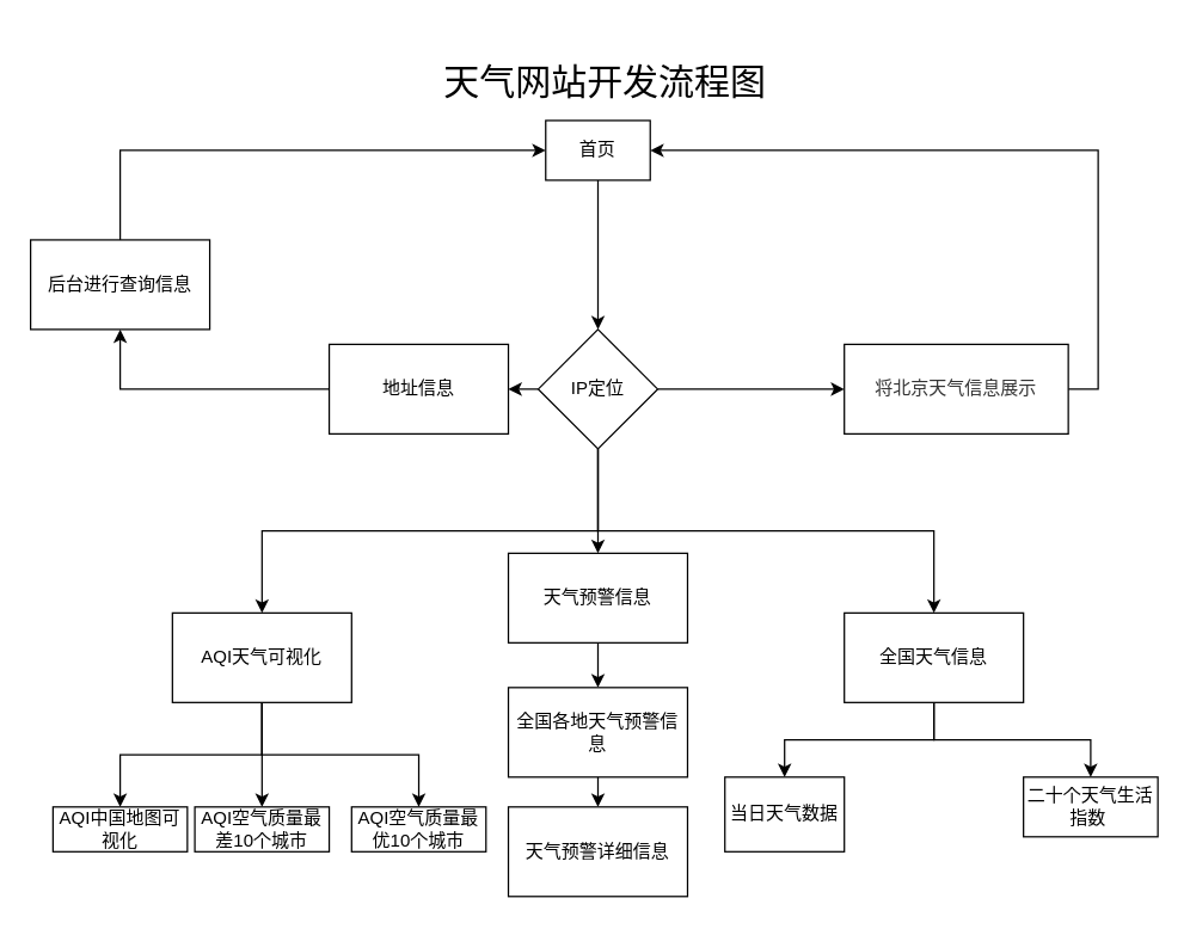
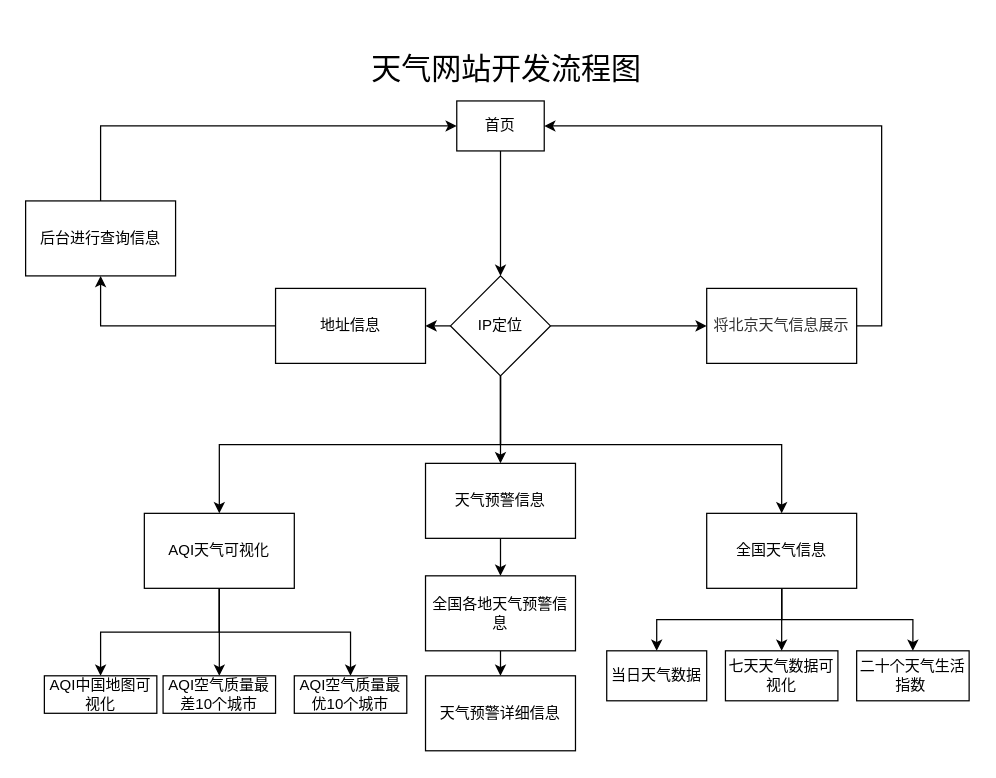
  <mxCell id="0" />
  <mxCell id="1" parent="0" />
  <mxCell id="2" style="edgeStyle=orthogonalEdgeStyle;rounded=0;orthogonalLoop=1;jettySize=auto;html=1;exitX=0.5;exitY=1;exitDx=0;exitDy=0;" parent="1" source="3" target="11" edge="1"><mxGeometry relative="1" as="geometry" /></mxCell>
  <mxCell id="3" value="首页" style="rounded=0;whiteSpace=wrap;html=1;" parent="1" vertex="1"><mxGeometry x="365" y="80" width="70" height="40" as="geometry" /></mxCell>
  <mxCell id="4" style="edgeStyle=orthogonalEdgeStyle;rounded=0;orthogonalLoop=1;jettySize=auto;html=1;entryX=0.5;entryY=1;entryDx=0;entryDy=0;" parent="1" source="5" target="34" edge="1"><mxGeometry relative="1" as="geometry" /></mxCell>
  <mxCell id="5" value="地址信息" style="rounded=0;whiteSpace=wrap;html=1;" parent="1" vertex="1"><mxGeometry x="220" y="230" width="120" height="60" as="geometry" /></mxCell>
  <mxCell id="6" style="edgeStyle=orthogonalEdgeStyle;rounded=0;orthogonalLoop=1;jettySize=auto;html=1;exitX=0;exitY=0.5;exitDx=0;exitDy=0;entryX=1;entryY=0.5;entryDx=0;entryDy=0;" parent="1" source="11" target="5" edge="1"><mxGeometry relative="1" as="geometry" /></mxCell>
  <mxCell id="7" style="edgeStyle=orthogonalEdgeStyle;rounded=0;orthogonalLoop=1;jettySize=auto;html=1;exitX=1;exitY=0.5;exitDx=0;exitDy=0;" parent="1" source="11" target="13" edge="1"><mxGeometry relative="1" as="geometry"><mxPoint x="680" y="270" as="targetPoint" /></mxGeometry></mxCell>
  <mxCell id="8" style="edgeStyle=orthogonalEdgeStyle;rounded=0;orthogonalLoop=1;jettySize=auto;html=1;exitX=0.5;exitY=1;exitDx=0;exitDy=0;entryX=0.5;entryY=0;entryDx=0;entryDy=0;" parent="1" source="11" target="17" edge="1"><mxGeometry relative="1" as="geometry" /></mxCell>
  <mxCell id="9" style="edgeStyle=orthogonalEdgeStyle;rounded=0;orthogonalLoop=1;jettySize=auto;html=1;exitX=0.5;exitY=1;exitDx=0;exitDy=0;" parent="1" source="11" target="19" edge="1"><mxGeometry relative="1" as="geometry" /></mxCell>
  <mxCell id="10" style="edgeStyle=orthogonalEdgeStyle;rounded=0;orthogonalLoop=1;jettySize=auto;html=1;exitX=0.5;exitY=1;exitDx=0;exitDy=0;" parent="1" source="11" target="23" edge="1"><mxGeometry relative="1" as="geometry" /></mxCell>
  <mxCell id="11" value="IP定位" style="rhombus;whiteSpace=wrap;html=1;" parent="1" vertex="1"><mxGeometry x="360" width="80" height="80" as="geometry" y="220" /></mxCell>
  <mxCell id="12" style="edgeStyle=orthogonalEdgeStyle;rounded=0;orthogonalLoop=1;jettySize=auto;html=1;exitX=1;exitY=0.5;exitDx=0;exitDy=0;entryX=1;entryY=0.5;entryDx=0;entryDy=0;" parent="1" source="13" target="3" edge="1"><mxGeometry relative="1" as="geometry" /></mxCell>
- <mxCell id="13" value="&lt;span style=&quot;color: rgb(51 , 51 , 51)&quot;&gt;将北京天气信息展示&lt;/span&gt;" style="rounded=0;whiteSpace=wrap;html=1;" parent="1" vertex="1"><mxGeometry x="565" y="230" width="150" height="60" as="geometry" /></mxCell>
+ <mxCell id="13" value="&lt;span style=&quot;color: rgb(51 , 51 , 51)&quot;&gt;将北京天气信息展示&lt;/span&gt;" style="rounded=0;whiteSpace=wrap;html=1;" parent="1" vertex="1"><mxGeometry x="565" y="230" width="120" height="60" as="geometry" /></mxCell>
  <mxCell id="14" style="edgeStyle=orthogonalEdgeStyle;rounded=0;orthogonalLoop=1;jettySize=auto;html=1;exitX=0.5;exitY=1;exitDx=0;exitDy=0;entryX=0.5;entryY=0;entryDx=0;entryDy=0;" parent="1" source="17" target="25" edge="1"><mxGeometry relative="1" as="geometry" /></mxCell>
  <mxCell id="15" style="edgeStyle=orthogonalEdgeStyle;rounded=0;orthogonalLoop=1;jettySize=auto;html=1;exitX=0.5;exitY=1;exitDx=0;exitDy=0;entryX=0.5;entryY=0;entryDx=0;entryDy=0;" parent="1" source="17" target="24" edge="1"><mxGeometry relative="1" as="geometry" /></mxCell>
  <mxCell id="16" style="edgeStyle=orthogonalEdgeStyle;rounded=0;orthogonalLoop=1;jettySize=auto;html=1;exitX=0.5;exitY=1;exitDx=0;exitDy=0;" parent="1" source="17" target="26" edge="1"><mxGeometry relative="1" as="geometry" /></mxCell>
  <mxCell id="17" value="AQI天气可视化" style="rounded=0;whiteSpace=wrap;html=1;" parent="1" vertex="1"><mxGeometry x="115" y="410" width="120" height="60" as="geometry" /></mxCell>
  <mxCell id="18" style="edgeStyle=orthogonalEdgeStyle;rounded=0;orthogonalLoop=1;jettySize=auto;html=1;entryX=0.5;entryY=0;entryDx=0;entryDy=0;" parent="1" source="19" target="28" edge="1"><mxGeometry relative="1" as="geometry" /></mxCell>
  <mxCell id="19" value="天气预警信息" style="rounded=0;whiteSpace=wrap;html=1;" parent="1" vertex="1"><mxGeometry x="340" y="370" width="120" height="60" as="geometry" /></mxCell>
+ <mxCell id="20" style="edgeStyle=orthogonalEdgeStyle;rounded=0;orthogonalLoop=1;jettySize=auto;html=1;" parent="1" source="23" target="31" edge="1"><mxGeometry relative="1" as="geometry" /></mxCell>
  <mxCell id="21" style="edgeStyle=orthogonalEdgeStyle;rounded=0;orthogonalLoop=1;jettySize=auto;html=1;" parent="1" source="23" target="30" edge="1"><mxGeometry relative="1" as="geometry" /></mxCell>
  <mxCell id="22" style="edgeStyle=orthogonalEdgeStyle;rounded=0;orthogonalLoop=1;jettySize=auto;html=1;exitX=0.5;exitY=1;exitDx=0;exitDy=0;" parent="1" source="23" target="32" edge="1"><mxGeometry relative="1" as="geometry" /></mxCell>
  <mxCell id="23" value="全国天气信息" style="rounded=0;whiteSpace=wrap;html=1;" parent="1" vertex="1"><mxGeometry x="565" y="410" width="120" height="60" as="geometry" /></mxCell>
  <mxCell id="24" value="AQI中国地图可视化" style="rounded=0;whiteSpace=wrap;html=1;" parent="1" vertex="1"><mxGeometry x="35" y="540" width="90" height="30" as="geometry" /></mxCell>
  <mxCell id="25" value="AQI空气质量最差10个城市" style="rounded=0;whiteSpace=wrap;html=1;" parent="1" vertex="1"><mxGeometry x="130" y="540" width="90" height="30" as="geometry" /></mxCell>
  <mxCell id="26" value="AQI空气质量最优10个城市" style="rounded=0;whiteSpace=wrap;html=1;" parent="1" vertex="1"><mxGeometry x="235" y="540" width="90" height="30" as="geometry" /></mxCell>
  <mxCell id="27" style="edgeStyle=orthogonalEdgeStyle;rounded=0;orthogonalLoop=1;jettySize=auto;html=1;exitX=0.5;exitY=1;exitDx=0;exitDy=0;entryX=0.5;entryY=0;entryDx=0;entryDy=0;" parent="1" source="28" target="29" edge="1"><mxGeometry relative="1" as="geometry" /></mxCell>
  <mxCell id="28" value="全国各地天气预警信息" style="rounded=0;whiteSpace=wrap;html=1;" parent="1" vertex="1"><mxGeometry x="340" y="460" width="120" height="60" as="geometry" /></mxCell>
  <mxCell id="29" value="天气预警详细信息" style="rounded=0;whiteSpace=wrap;html=1;" parent="1" vertex="1"><mxGeometry x="340" y="540" width="120" height="60" as="geometry" /></mxCell>
- <mxCell id="30" value="当日天气数据" style="rounded=0;whiteSpace=wrap;html=1;" parent="1" vertex="1"><mxGeometry x="485" y="520" width="80" height="50" as="geometry" /></mxCell>
+ <mxCell id="30" value="当日天气数据" style="rounded=0;whiteSpace=wrap;html=1;" parent="1" vertex="1"><mxGeometry x="485" y="520" width="80" height="40" as="geometry" /></mxCell>
+ <mxCell id="31" value="七天天气数据可视化" style="rounded=0;whiteSpace=wrap;html=1;" parent="1" vertex="1"><mxGeometry x="580" y="520" width="90" height="40" as="geometry" /></mxCell>
  <mxCell id="32" value="二十个天气生活指数&amp;nbsp;" style="rounded=0;whiteSpace=wrap;html=1;" parent="1" vertex="1"><mxGeometry x="685" y="520" width="90" height="40" as="geometry" /></mxCell>
  <mxCell id="33" style="edgeStyle=orthogonalEdgeStyle;rounded=0;orthogonalLoop=1;jettySize=auto;html=1;entryX=0;entryY=0.5;entryDx=0;entryDy=0;exitX=0.5;exitY=0;exitDx=0;exitDy=0;" parent="1" source="34" target="3" edge="1"><mxGeometry relative="1" as="geometry" /></mxCell>
  <mxCell id="34" value="后台进行查询信息" style="rounded=0;whiteSpace=wrap;html=1;" parent="1" vertex="1"><mxGeometry x="20" y="160" width="120" height="60" as="geometry" /></mxCell>
  <mxCell id="35" value="&lt;font style=&quot;font-size: 24px&quot;&gt;天气网站开发流程图&lt;/font&gt;" style="text;html=1;strokeColor=none;fillColor=none;align=center;verticalAlign=middle;whiteSpace=wrap;rounded=0;" parent="1" vertex="1"><mxGeometry x="295" y="20" width="220" height="70" as="geometry" /></mxCell>
